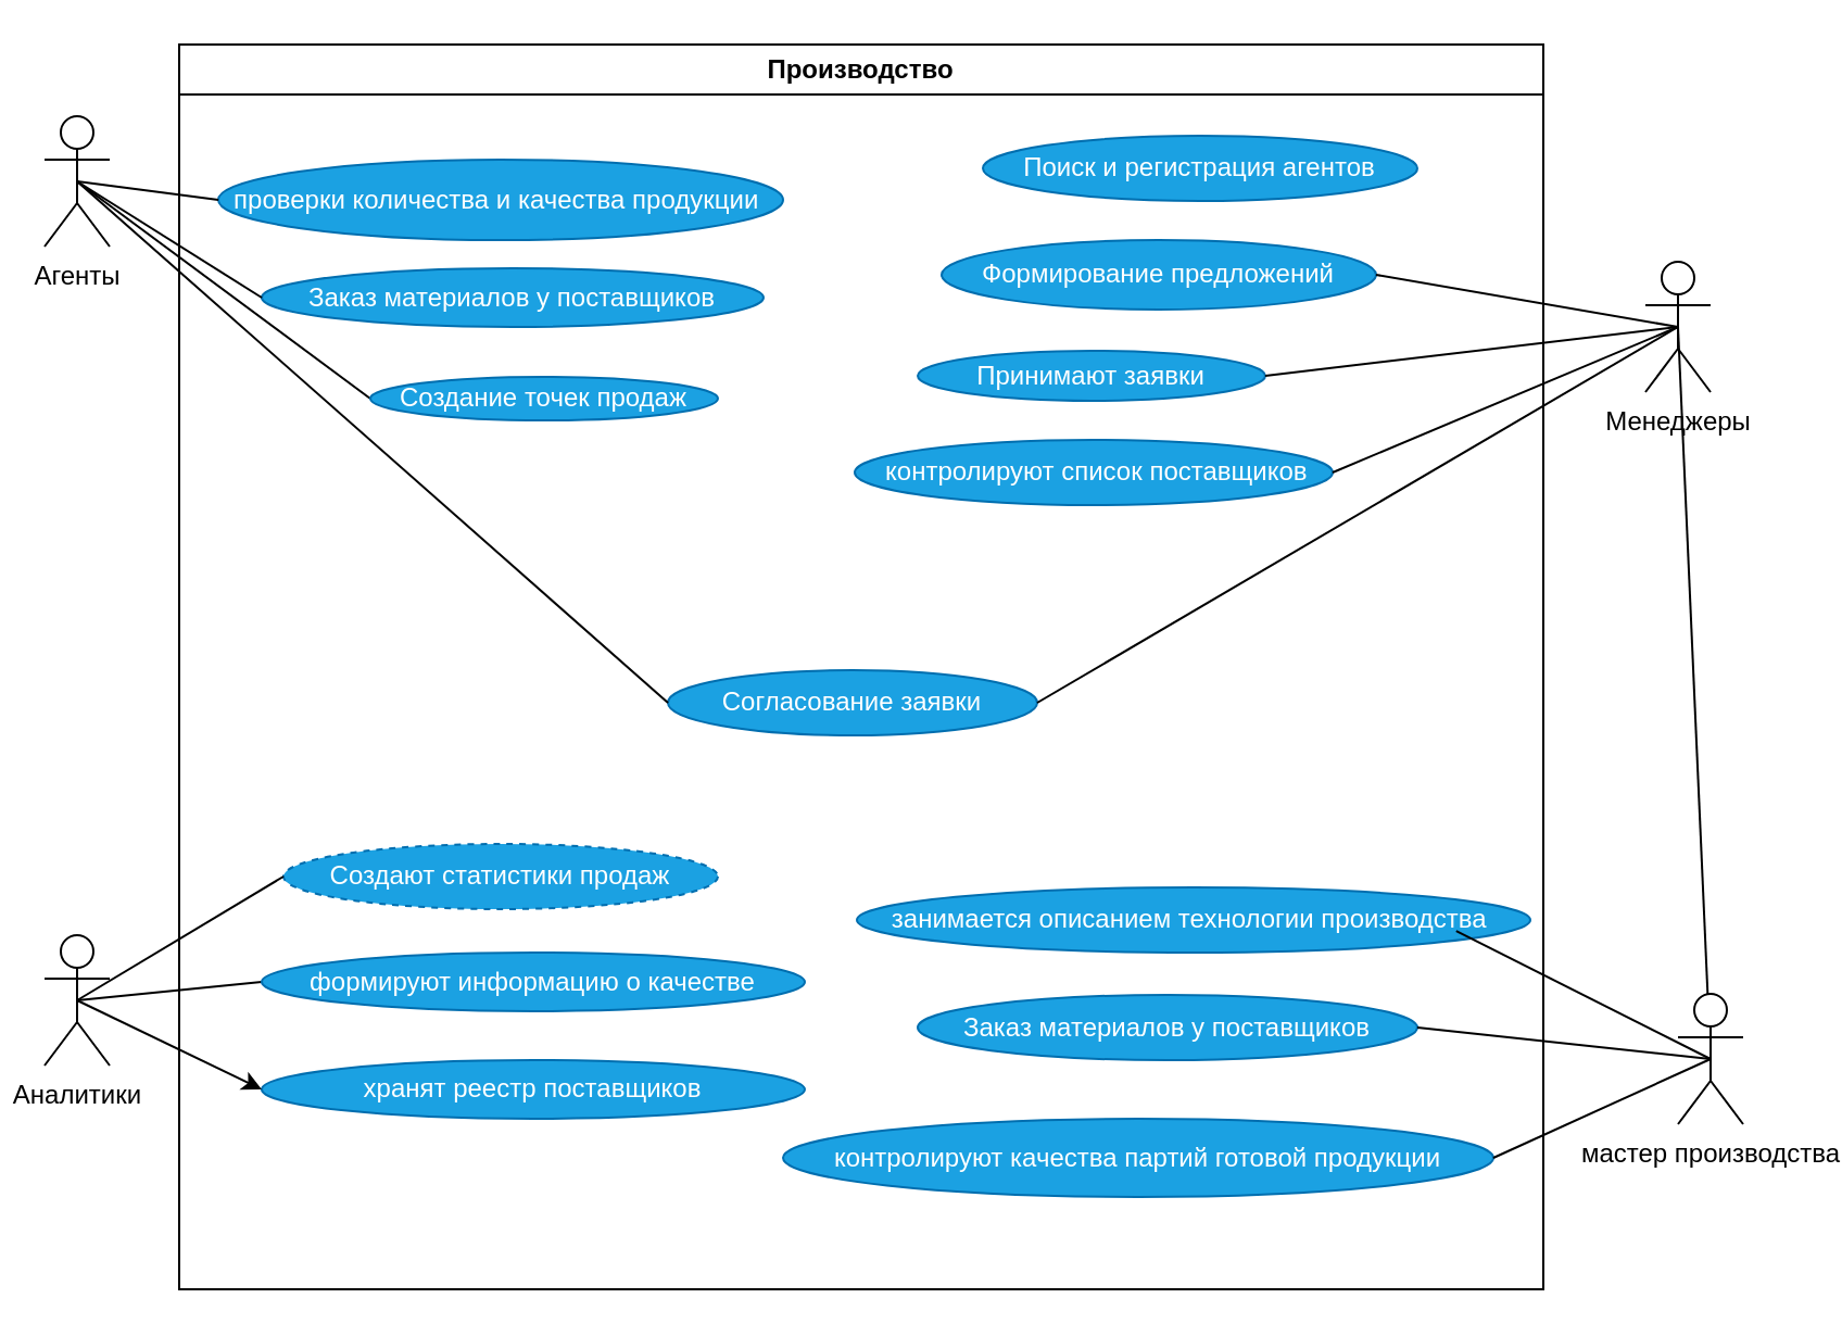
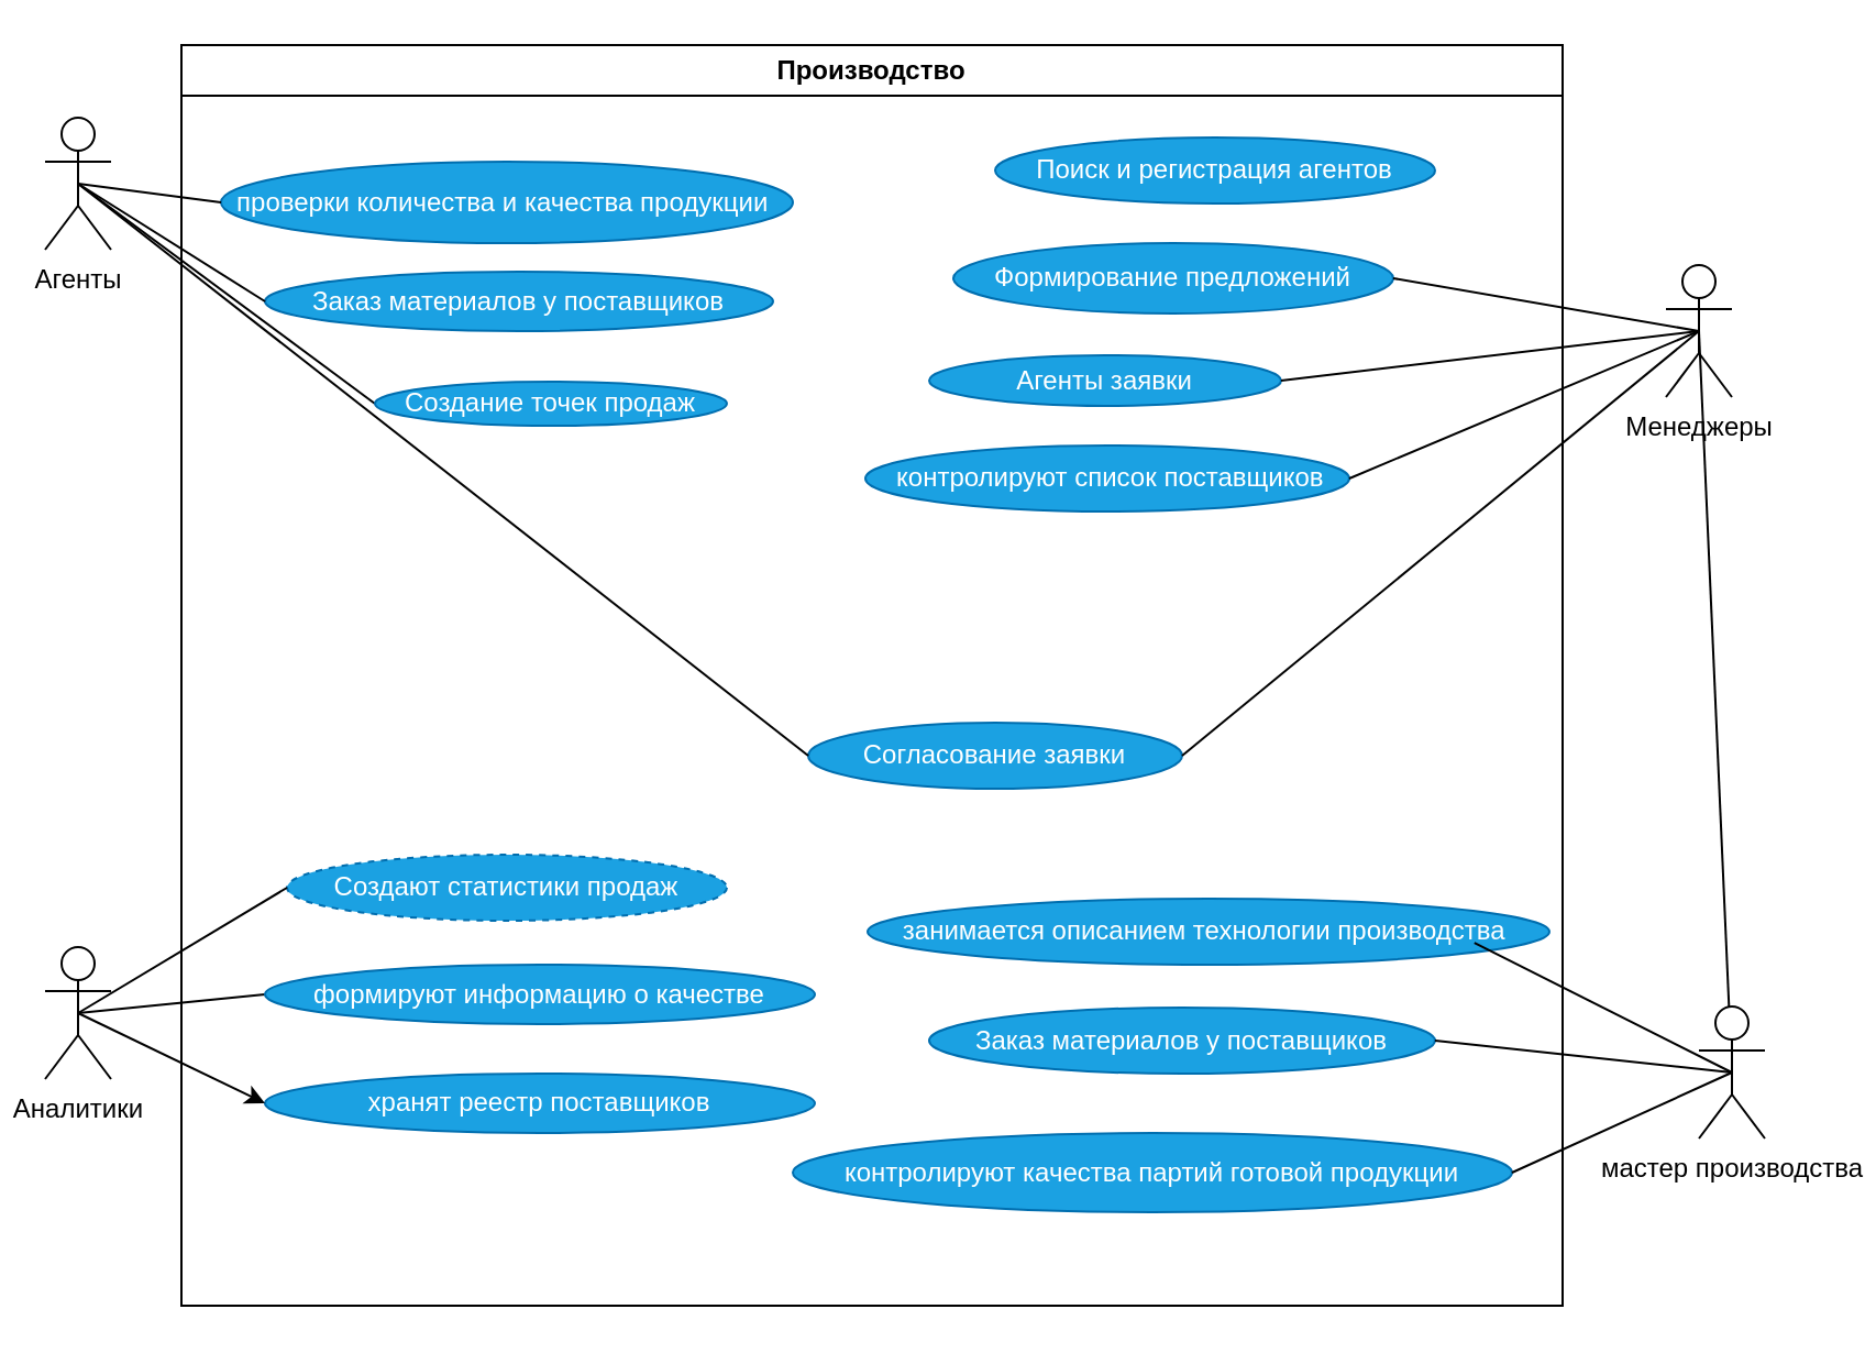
  <mxCell id="0" />
  <mxCell id="1" parent="0" />
  <mxCell id="2" style="rounded=0;orthogonalLoop=1;jettySize=auto;html=1;exitX=0.5;exitY=0.5;exitDx=0;exitDy=0;exitPerimeter=0;entryX=0;entryY=0.5;entryDx=0;entryDy=0;endArrow=none;endFill=0;" edge="1" parent="1" source="3" target="19"><mxGeometry relative="1" as="geometry" /></mxCell>
  <mxCell id="3" value="Агенты" style="shape=umlActor;verticalLabelPosition=bottom;verticalAlign=top;html=1;outlineConnect=0;" parent="1" vertex="1"><mxGeometry x="20" y="53" width="30" height="60" as="geometry" /></mxCell>
  <mxCell id="4" style="rounded=0;orthogonalLoop=1;jettySize=auto;html=1;exitX=0.5;exitY=0.5;exitDx=0;exitDy=0;exitPerimeter=0;entryX=0;entryY=0.5;entryDx=0;entryDy=0;endArrow=none;endFill=0;" edge="1" parent="1" source="5" target="15"><mxGeometry relative="1" as="geometry" /></mxCell>
  <mxCell id="5" value="Аналитики" style="shape=umlActor;verticalLabelPosition=bottom;verticalAlign=top;html=1;outlineConnect=0;" parent="1" vertex="1"><mxGeometry x="20" y="430" width="30" height="60" as="geometry" /></mxCell>
  <mxCell id="6" value="Менеджеры" style="shape=umlActor;verticalLabelPosition=bottom;verticalAlign=top;html=1;outlineConnect=0;" parent="1" vertex="1"><mxGeometry x="757" y="120" width="30" height="60" as="geometry" /></mxCell>
  <mxCell id="7" value="Производство" style="swimlane;whiteSpace=wrap;html=1;" parent="1" vertex="1"><mxGeometry x="82" y="20" width="628" height="573" as="geometry" /></mxCell>
  <mxCell id="8" value="Поиск и регистрация агентов" style="ellipse;whiteSpace=wrap;html=1;fillColor=#1ba1e2;strokeColor=#006EAF;fontColor=#ffffff;" parent="7" vertex="1"><mxGeometry x="370" y="42" width="200" height="30" as="geometry" /></mxCell>
- <mxCell id="9" value="Принимают заявки" style="ellipse;whiteSpace=wrap;html=1;fillColor=#1ba1e2;fontColor=#ffffff;strokeColor=#006EAF;" parent="7" vertex="1"><mxGeometry x="340" y="141" width="160" height="23" as="geometry" /></mxCell>
+ <mxCell id="9" value="Агенты заявки" style="ellipse;whiteSpace=wrap;html=1;fillColor=#1ba1e2;fontColor=#ffffff;strokeColor=#006EAF;" parent="7" vertex="1"><mxGeometry x="340" y="141" width="160" height="23" as="geometry" /></mxCell>
  <mxCell id="10" value="Формирование предложений" style="ellipse;whiteSpace=wrap;html=1;fillColor=#1ba1e2;fontColor=#ffffff;strokeColor=#006EAF;" parent="7" vertex="1"><mxGeometry x="351" y="90" width="200" height="32" as="geometry" /></mxCell>
  <mxCell id="11" value="Создают статистики продаж" style="ellipse;whiteSpace=wrap;html=1;fillColor=#1ba1e2;fontColor=#ffffff;strokeColor=#006EAF;dashed=1;" parent="7" vertex="1"><mxGeometry x="48" y="368" width="200" height="30" as="geometry" /></mxCell>
- <mxCell id="12" value="Согласование заявки" style="ellipse;whiteSpace=wrap;html=1;fillColor=#1ba1e2;fontColor=#ffffff;strokeColor=#006EAF;" parent="7" vertex="1"><mxGeometry x="225" y="288" width="170" height="30" as="geometry" /></mxCell>
+ <mxCell id="12" value="Согласование заявки" style="ellipse;whiteSpace=wrap;html=1;fillColor=#1ba1e2;fontColor=#ffffff;strokeColor=#006EAF;" parent="7" vertex="1"><mxGeometry x="285" y="308" width="170" height="30" as="geometry" /></mxCell>
  <mxCell id="13" value="проверки количества и качества продукции&amp;nbsp;" style="ellipse;whiteSpace=wrap;html=1;fillColor=#1ba1e2;fontColor=#ffffff;strokeColor=#006EAF;" parent="7" vertex="1"><mxGeometry x="18" y="53" width="260" height="37" as="geometry" /></mxCell>
  <mxCell id="14" value="&amp;nbsp;контролируют список поставщиков" style="ellipse;whiteSpace=wrap;html=1;fillColor=#1ba1e2;fontColor=#ffffff;strokeColor=#006EAF;" parent="7" vertex="1"><mxGeometry x="311" y="182" width="220" height="30" as="geometry" /></mxCell>
  <mxCell id="15" value="формируют информацию о качестве" style="ellipse;whiteSpace=wrap;html=1;fillColor=#1ba1e2;fontColor=#ffffff;strokeColor=#006EAF;" parent="7" vertex="1"><mxGeometry x="38" y="418" width="250" height="27" as="geometry" /></mxCell>
  <mxCell id="16" value="хранят реестр поставщиков" style="ellipse;whiteSpace=wrap;html=1;fillColor=#1ba1e2;fontColor=#ffffff;strokeColor=#006EAF;" parent="7" vertex="1"><mxGeometry x="38" y="467.5" width="250" height="27" as="geometry" /></mxCell>
  <mxCell id="17" value="Заказ материалов у поставщиков" style="ellipse;whiteSpace=wrap;html=1;fillColor=#1ba1e2;fontColor=#ffffff;strokeColor=#006EAF;" parent="7" vertex="1"><mxGeometry x="340" y="437.5" width="230" height="30" as="geometry" /></mxCell>
  <mxCell id="18" value="Заказ материалов у поставщиков" style="ellipse;whiteSpace=wrap;html=1;fillColor=#1ba1e2;fontColor=#ffffff;strokeColor=#006EAF;" vertex="1" parent="7"><mxGeometry x="38" y="103" width="231" height="27" as="geometry" /></mxCell>
  <mxCell id="19" value="Создание точек продаж" style="ellipse;whiteSpace=wrap;html=1;fillColor=#1ba1e2;fontColor=#ffffff;strokeColor=#006EAF;" vertex="1" parent="7"><mxGeometry x="88" y="153" width="160" height="20" as="geometry" /></mxCell>
  <mxCell id="20" value="занимается описанием технологии производства&amp;nbsp;" style="ellipse;whiteSpace=wrap;html=1;fillColor=#1ba1e2;fontColor=#ffffff;strokeColor=#006EAF;" vertex="1" parent="7"><mxGeometry x="312" y="388" width="310" height="30" as="geometry" /></mxCell>
  <mxCell id="21" value="контролируют качества партий готовой продукции" style="ellipse;whiteSpace=wrap;html=1;fillColor=#1ba1e2;fontColor=#ffffff;strokeColor=#006EAF;" vertex="1" parent="7"><mxGeometry x="278" y="494.5" width="327" height="36" as="geometry" /></mxCell>
  <mxCell id="22" style="rounded=0;orthogonalLoop=1;jettySize=auto;html=1;exitX=0.5;exitY=0.5;exitDx=0;exitDy=0;exitPerimeter=0;entryX=1;entryY=0.5;entryDx=0;entryDy=0;endArrow=none;endFill=0;" edge="1" parent="1" source="24" target="17"><mxGeometry relative="1" as="geometry" /></mxCell>
  <mxCell id="23" style="rounded=0;orthogonalLoop=1;jettySize=auto;html=1;exitX=0.5;exitY=0.5;exitDx=0;exitDy=0;exitPerimeter=0;entryX=1;entryY=0.5;entryDx=0;entryDy=0;endArrow=none;endFill=0;" edge="1" parent="1" source="24" target="21"><mxGeometry relative="1" as="geometry" /></mxCell>
  <mxCell id="24" value="мастер производства" style="shape=umlActor;verticalLabelPosition=bottom;verticalAlign=top;html=1;outlineConnect=0;" parent="1" vertex="1"><mxGeometry x="772" y="457" width="30" height="60" as="geometry" /></mxCell>
  <mxCell id="25" value="" style="endArrow=none;html=1;rounded=0;entryX=0.5;entryY=0.5;entryDx=0;entryDy=0;entryPerimeter=0;exitX=1;exitY=0.5;exitDx=0;exitDy=0;flowAnimation=0;endFill=0;" parent="1" source="9" target="6" edge="1"><mxGeometry width="50" height="50" relative="1" as="geometry"><mxPoint x="530" y="423" as="sourcePoint" /><mxPoint x="650" y="233" as="targetPoint" /></mxGeometry></mxCell>
  <mxCell id="26" value="" style="endArrow=none;html=1;rounded=0;entryX=0.5;entryY=0.5;entryDx=0;entryDy=0;entryPerimeter=0;exitX=0;exitY=0.5;exitDx=0;exitDy=0;" parent="1" source="12" target="3" edge="1"><mxGeometry width="50" height="50" relative="1" as="geometry"><mxPoint x="530" y="423" as="sourcePoint" /><mxPoint x="580" y="373" as="targetPoint" /></mxGeometry></mxCell>
  <mxCell id="27" value="" style="endArrow=none;html=1;rounded=0;entryX=0.5;entryY=0.5;entryDx=0;entryDy=0;entryPerimeter=0;exitX=1;exitY=0.5;exitDx=0;exitDy=0;" parent="1" source="12" target="6" edge="1"><mxGeometry width="50" height="50" relative="1" as="geometry"><mxPoint x="530" y="423" as="sourcePoint" /><mxPoint x="580" y="373" as="targetPoint" /></mxGeometry></mxCell>
  <mxCell id="28" style="rounded=0;orthogonalLoop=1;jettySize=auto;html=1;exitX=1;exitY=0.5;exitDx=0;exitDy=0;entryX=0.5;entryY=0.5;entryDx=0;entryDy=0;entryPerimeter=0;endArrow=none;endFill=0;" parent="1" source="14" target="6" edge="1"><mxGeometry relative="1" as="geometry" /></mxCell>
  <mxCell id="29" style="rounded=0;orthogonalLoop=1;jettySize=auto;html=1;exitX=1;exitY=0.5;exitDx=0;exitDy=0;entryX=0.5;entryY=0.5;entryDx=0;entryDy=0;entryPerimeter=0;endArrow=none;endFill=0;" parent="1" source="10" target="6" edge="1"><mxGeometry relative="1" as="geometry" /></mxCell>
  <mxCell id="30" value="" style="endArrow=none;html=1;rounded=0;exitX=0.5;exitY=0.5;exitDx=0;exitDy=0;exitPerimeter=0;" parent="1" source="6" target="24" edge="1"><mxGeometry width="50" height="50" relative="1" as="geometry"><mxPoint x="630" y="243" as="sourcePoint" /><mxPoint x="680" y="193" as="targetPoint" /></mxGeometry></mxCell>
  <mxCell id="31" value="" style="endArrow=none;html=1;rounded=0;entryX=0.5;entryY=0.5;entryDx=0;entryDy=0;entryPerimeter=0;exitX=0;exitY=0.5;exitDx=0;exitDy=0;" edge="1" parent="1" source="13" target="3"><mxGeometry width="50" height="50" relative="1" as="geometry"><mxPoint x="270" y="163" as="sourcePoint" /><mxPoint x="320" y="113" as="targetPoint" /></mxGeometry></mxCell>
  <mxCell id="32" value="" style="endArrow=none;html=1;rounded=0;entryX=0;entryY=0.5;entryDx=0;entryDy=0;exitX=0.5;exitY=0.5;exitDx=0;exitDy=0;exitPerimeter=0;" edge="1" parent="1" source="3" target="18"><mxGeometry width="50" height="50" relative="1" as="geometry"><mxPoint x="270" y="223" as="sourcePoint" /><mxPoint x="320" y="173" as="targetPoint" /></mxGeometry></mxCell>
  <mxCell id="33" value="" style="endArrow=classic;html=1;rounded=0;entryX=0;entryY=0.5;entryDx=0;entryDy=0;exitX=0.5;exitY=0.5;exitDx=0;exitDy=0;exitPerimeter=0;" edge="1" parent="1" source="5" target="16"><mxGeometry width="50" height="50" relative="1" as="geometry"><mxPoint x="270" y="508" as="sourcePoint" /><mxPoint x="320" y="458" as="targetPoint" /></mxGeometry></mxCell>
  <mxCell id="34" value="" style="endArrow=none;html=1;rounded=0;entryX=0.5;entryY=0.5;entryDx=0;entryDy=0;entryPerimeter=0;exitX=0;exitY=0.5;exitDx=0;exitDy=0;" edge="1" parent="1" source="11" target="5"><mxGeometry width="50" height="50" relative="1" as="geometry"><mxPoint x="270" y="508" as="sourcePoint" /><mxPoint x="320" y="458" as="targetPoint" /></mxGeometry></mxCell>
  <mxCell id="35" style="rounded=0;orthogonalLoop=1;jettySize=auto;html=1;exitX=0.5;exitY=0.5;exitDx=0;exitDy=0;exitPerimeter=0;entryX=0.89;entryY=0.667;entryDx=0;entryDy=0;entryPerimeter=0;endArrow=none;endFill=0;" edge="1" parent="1" source="24" target="20"><mxGeometry relative="1" as="geometry" /></mxCell>
